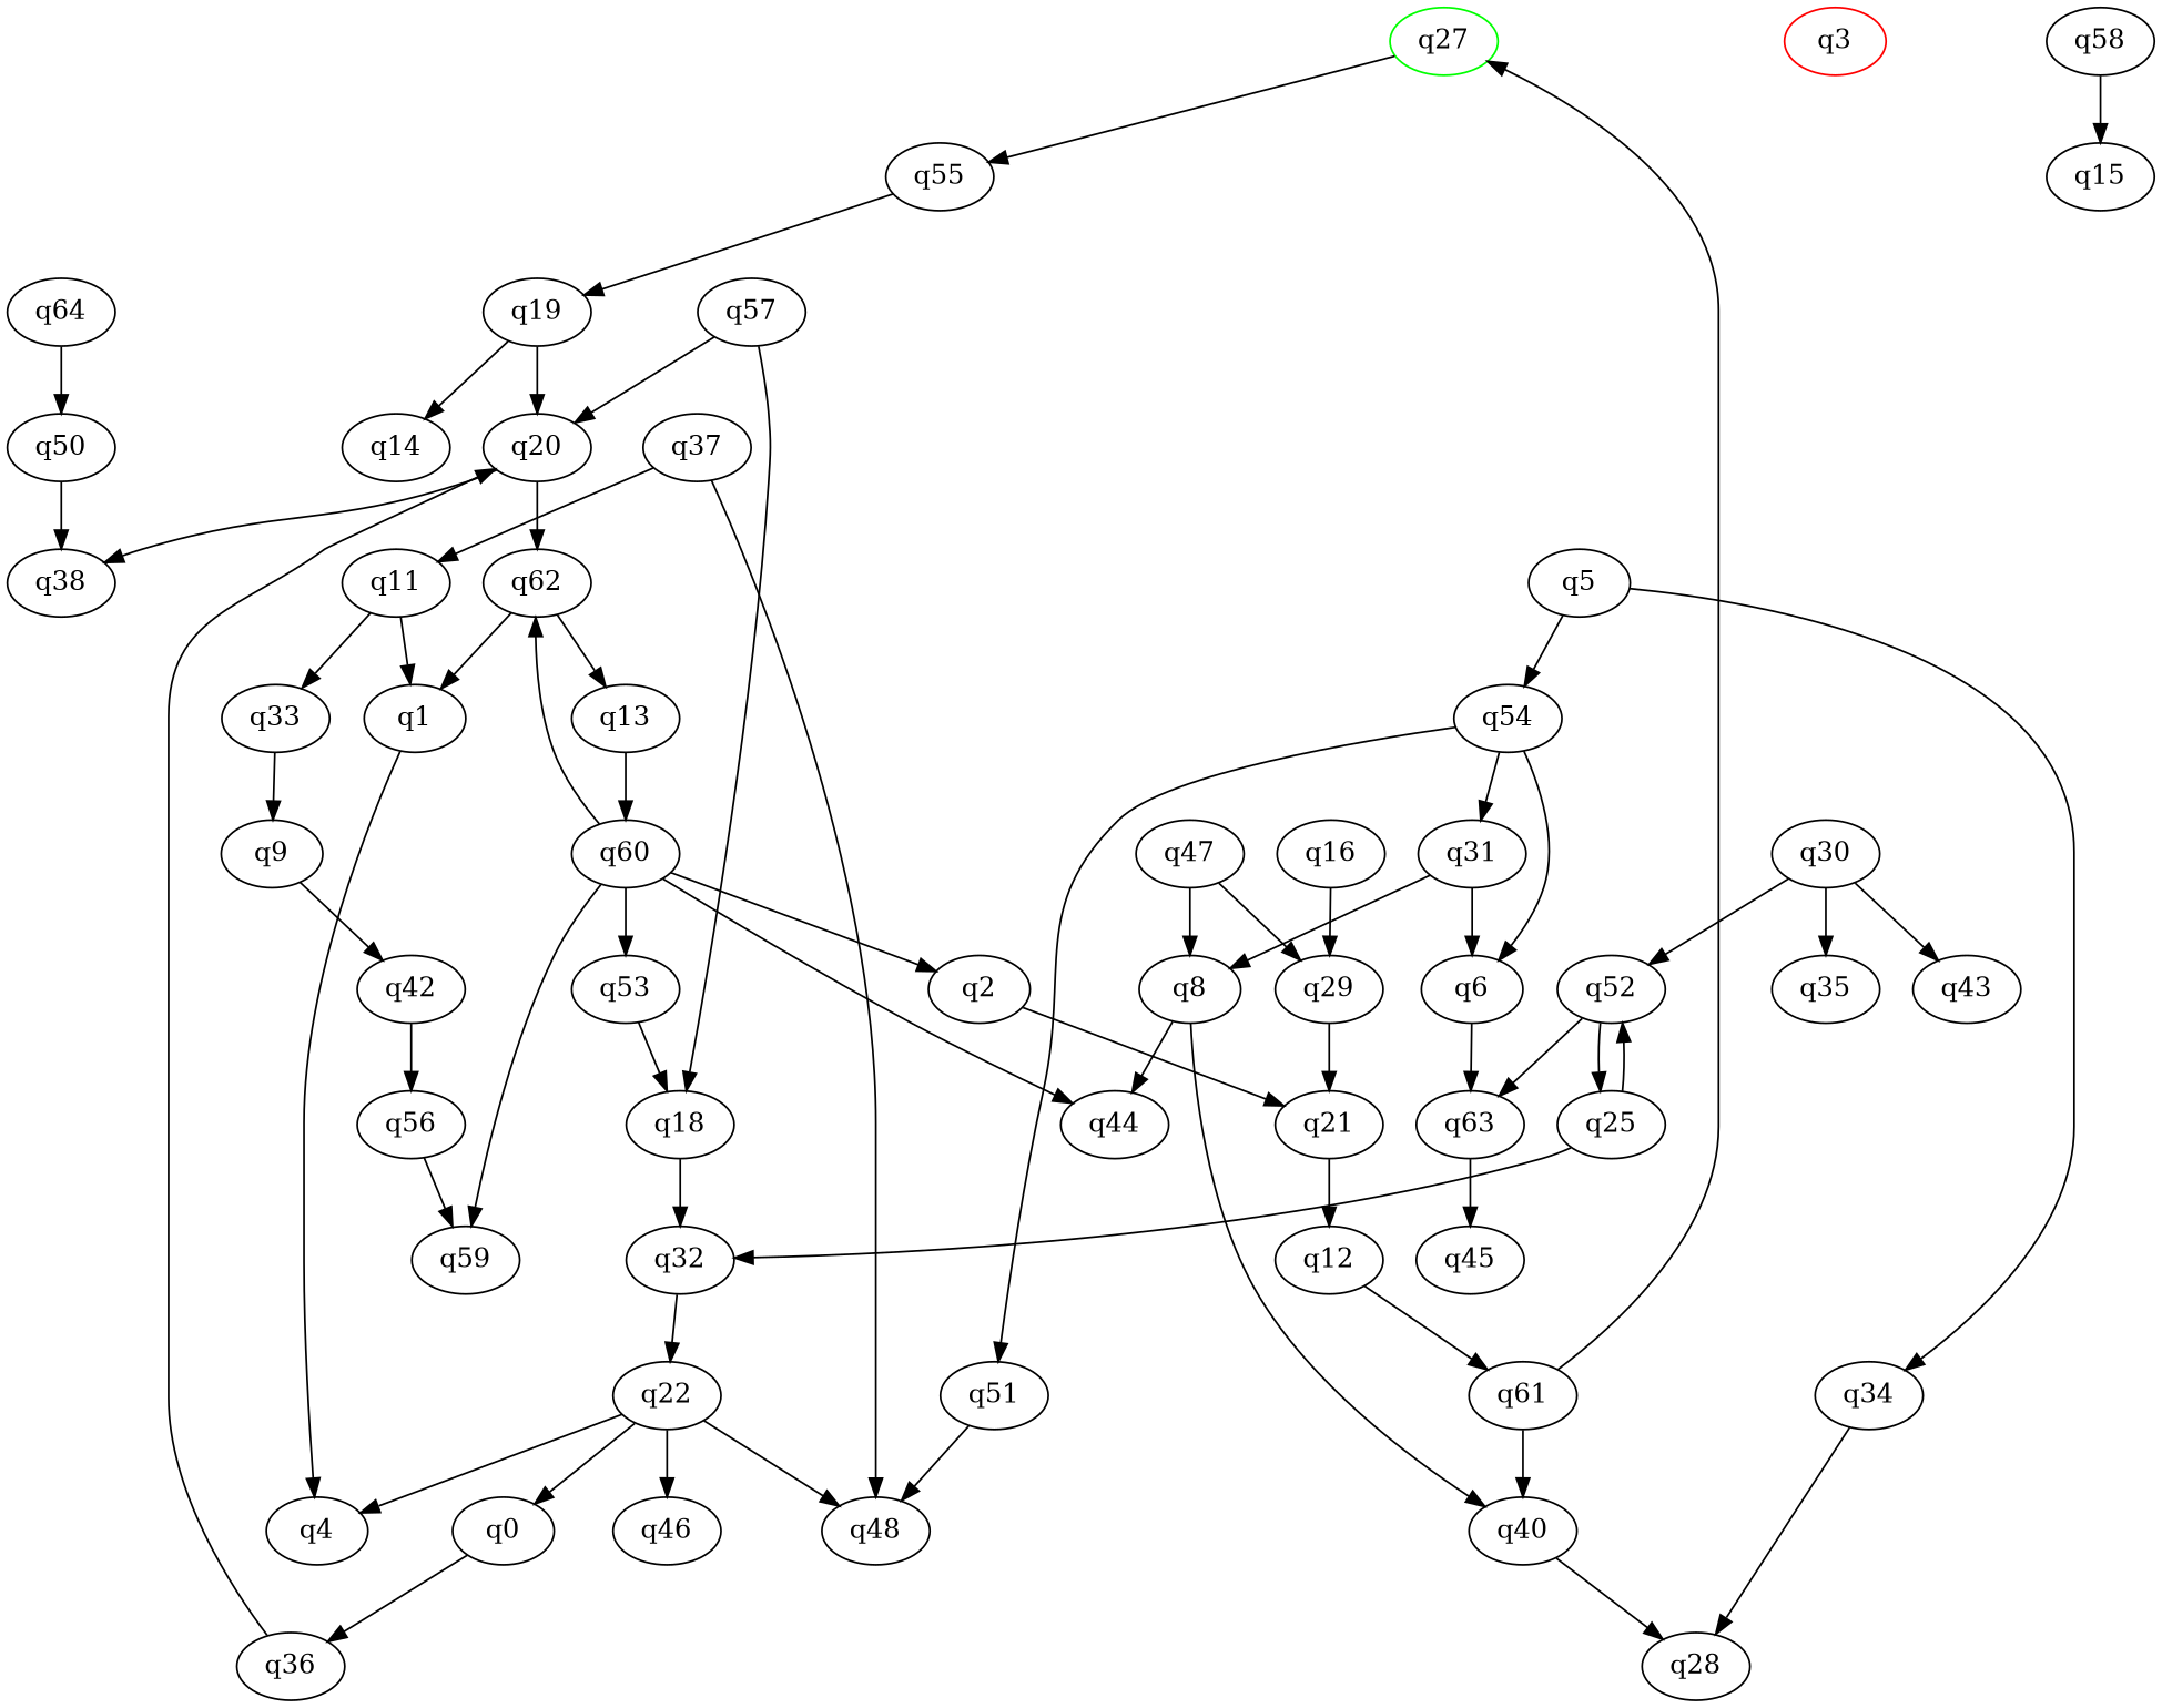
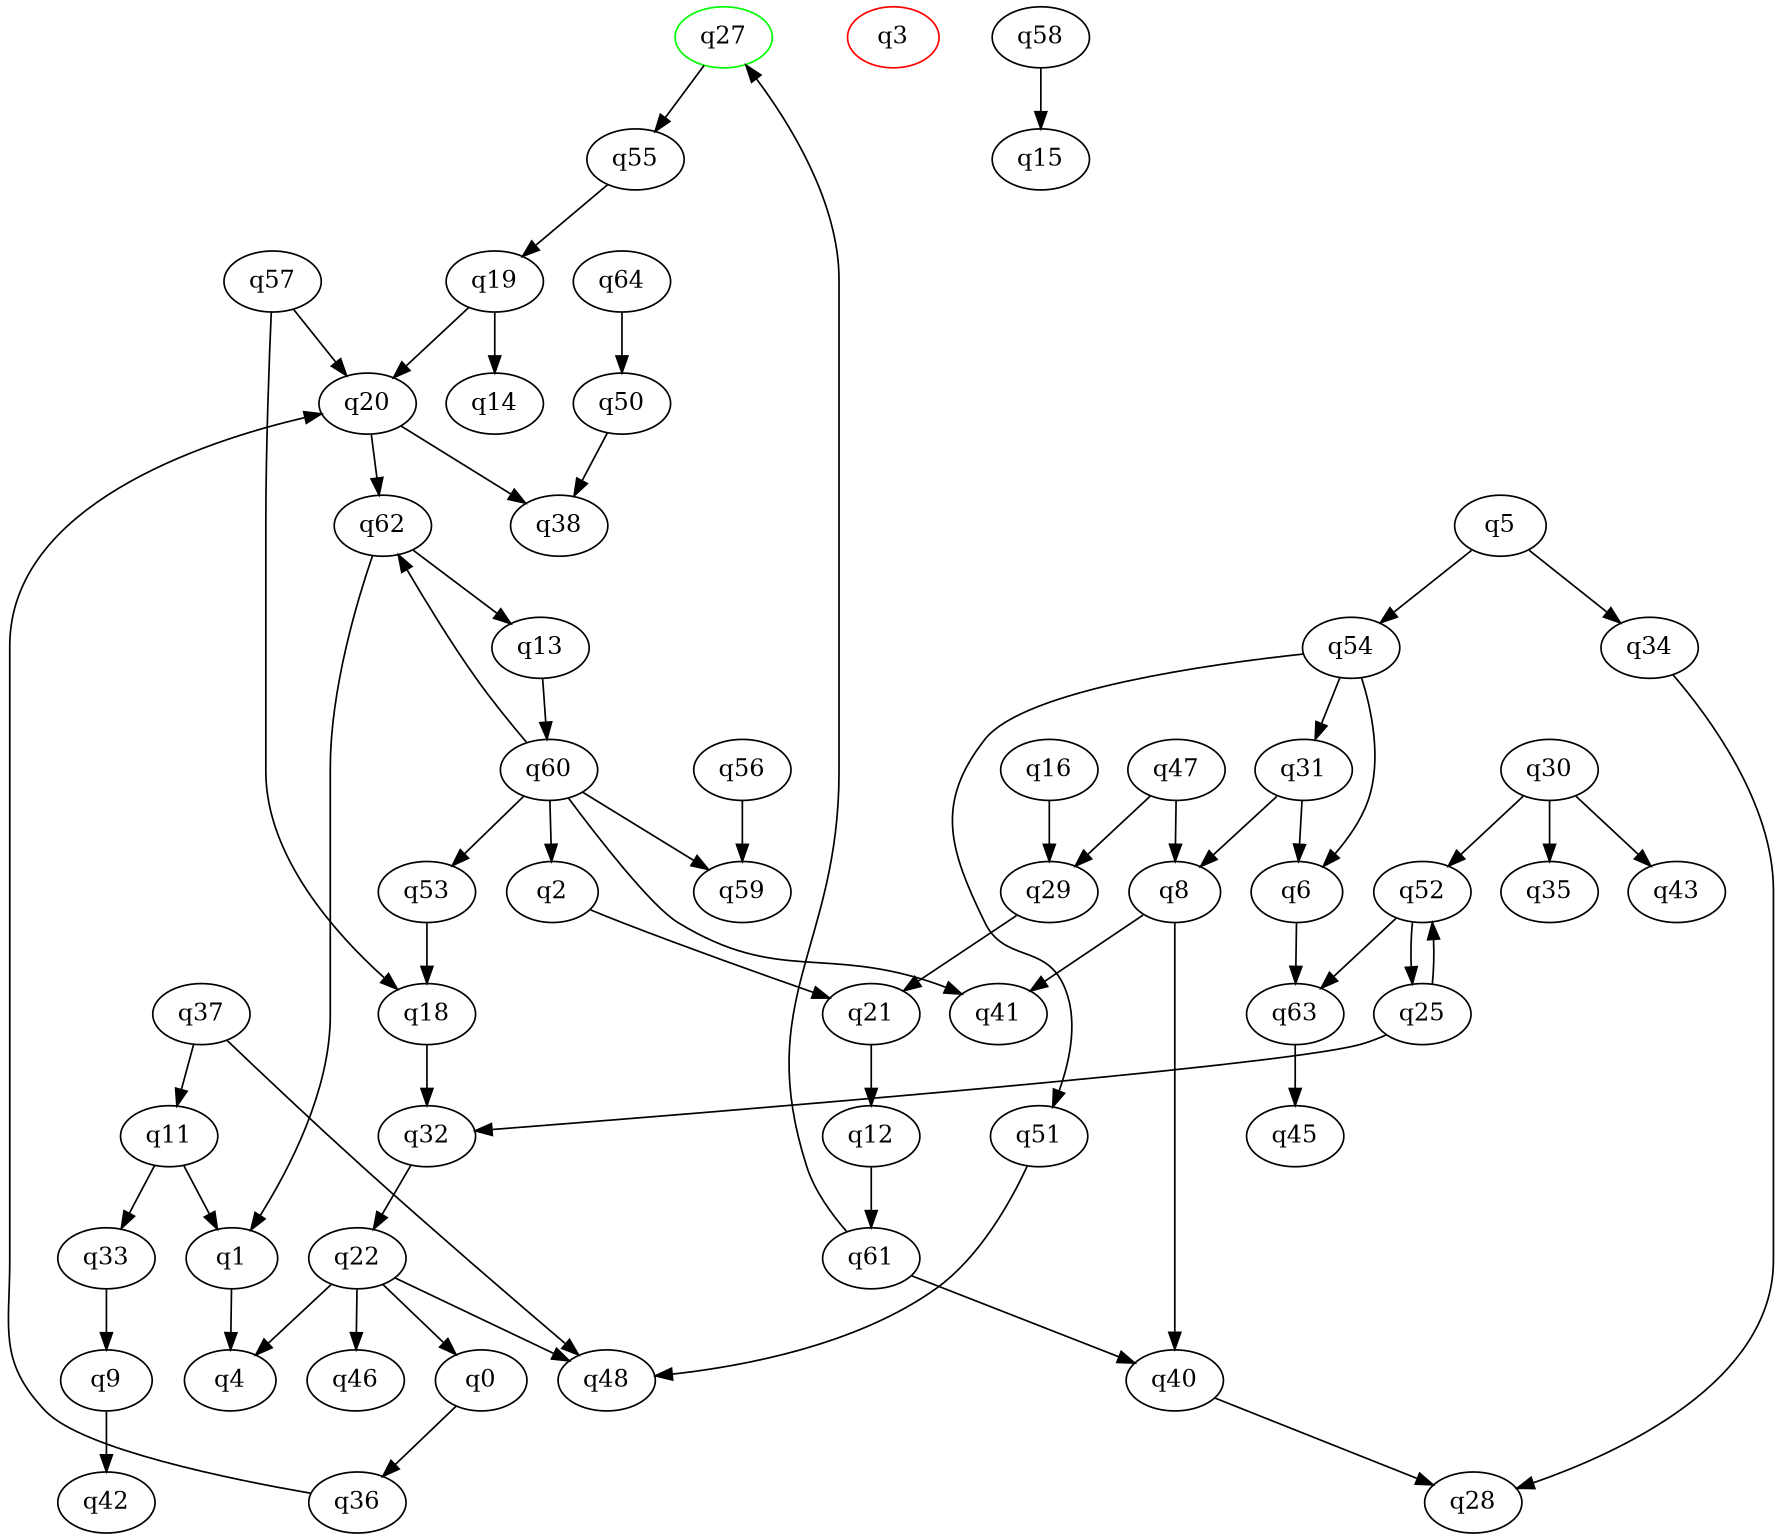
  digraph {
    q27 [color=green initial=1]
    q55
    q19
    q3 [color=red final=1]
    q0
    q36
    q20
    q62
    q38
    q1
    q4
    q2
    q21
    q12
    q61
    q5
    q34
    q54
    q28
    q6
    q31
    q51
    q63
    q8
    q48
    q45
    q40
-   q41 [label=q44]
+   q41
    q9
    q42
    q56
    n32 [label=q59]
    q11
    q33
    q13
    q60
    q53
    q18
    q16
    q29
    q32
    q22
    q46
    q14
    q25
    q52
    q30
    q35
    q43
    q37
    q47
    q50
    q57
    q58
    q15
    q64
    q27 -> q55
    q55 -> q19
    q19 -> q20
    q19 -> q14
    q0 -> q36
    q36 -> q20
    q20 -> q62
    q20 -> q38
    q62 -> q1
    q62 -> q13
    q1 -> q4
    q2 -> q21
    q21 -> q12
    q12 -> q61
    q61 -> q27
    q61 -> q40
    q5 -> q34
    q5 -> q54
    q34 -> q28
    q54 -> q6
    q54 -> q31
    q54 -> q51
    q6 -> q63
    q31 -> q6
    q31 -> q8
    q51 -> q48
    q63 -> q45
    q8 -> q40
    q8 -> q41
    q40 -> q28
    q9 -> q42
-   q42 -> q56
    q56 -> n32
    q11 -> q1
    q11 -> q33
    q33 -> q9
    q13 -> q60
    q60 -> q62
    q60 -> q2
    q60 -> q41
    q60 -> n32
    q60 -> q53
    q53 -> q18
    q18 -> q32
    q16 -> q29
    q29 -> q21
    q32 -> q22
    q22 -> q0
    q22 -> q4
    q22 -> q48
    q22 -> q46
    q25 -> q32
    q25 -> q52
    q52 -> q63
    q52 -> q25
    q30 -> q52
    q30 -> q35
    q30 -> q43
    q37 -> q48
    q37 -> q11
    q47 -> q8
    q47 -> q29
    q50 -> q38
    q57 -> q20
    q57 -> q18
    q58 -> q15
    q64 -> q50
  }
